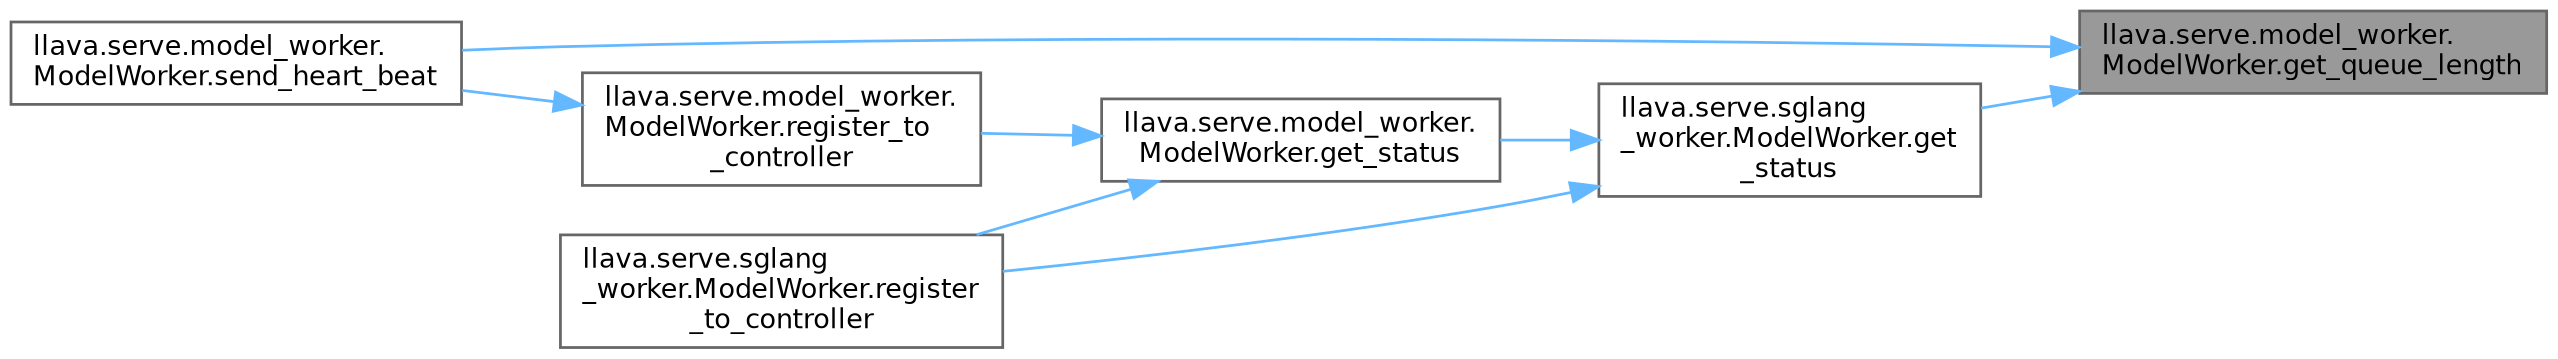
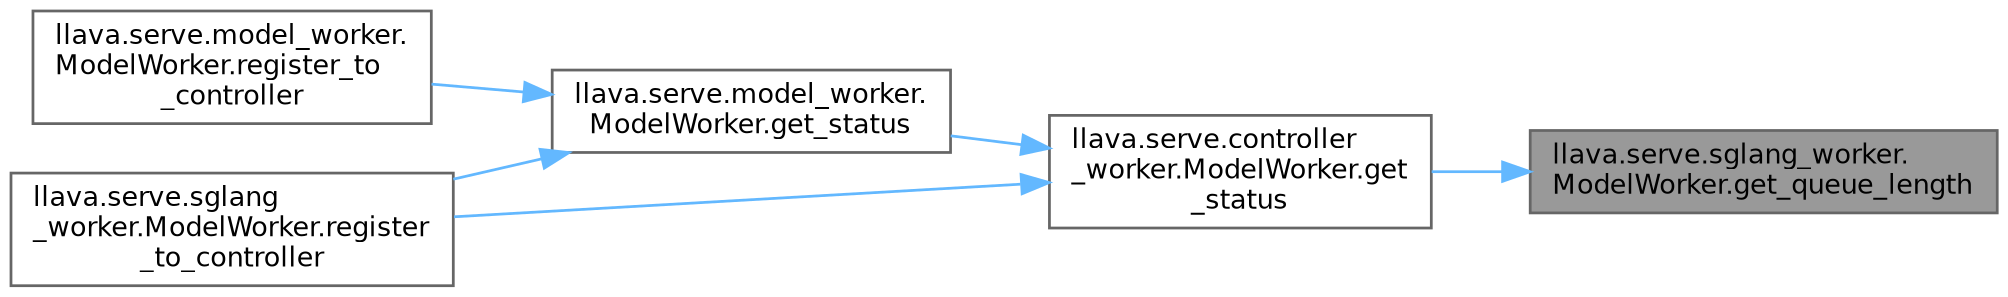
  digraph {
    rankdir=RL
    node [color=grey40 fillcolor=white fontname=Helvetica fontsize=10 shape=box style=filled]
    edge [color=steelblue1 dir=back fontname=Helvetica fontsize=10 labelfontname=Helvetica labelfontsize=10 style=solid]
-   n1 [color=gray40 fillcolor=grey60 fontcolor=black height=0.2 label="llava.serve.model_worker.\lModelWorker.get_queue_length" width=0.4]
-   n2 [height=0.2 label="llava.serve.model_worker.\lModelWorker.send_heart_beat" width=0.4]
-   n3 [height=0.2 label="llava.serve.sglang\l_worker.ModelWorker.get\l_status" width=0.4]
+   n1 [color=gray40 fillcolor=grey60 fontcolor=black height=0.2 label="llava.serve.sglang_worker.\lModelWorker.get_queue_length" width=0.4]
+   n3 [height=0.2 label="llava.serve.controller\l_worker.ModelWorker.get\l_status" width=0.4]
    n4 [height=0.2 label="llava.serve.model_worker.\lModelWorker.get_status" width=0.4]
    n5 [height=0.2 label="llava.serve.model_worker.\lModelWorker.register_to\l_controller" width=0.4]
    n6 [height=0.2 label="llava.serve.sglang\l_worker.ModelWorker.register\l_to_controller" width=0.4]
-   n1 -> n2
    n1 -> n3
    n3 -> n4
    n3 -> n6
    n4 -> n5
    n4 -> n6
-   n5 -> n2
  }
